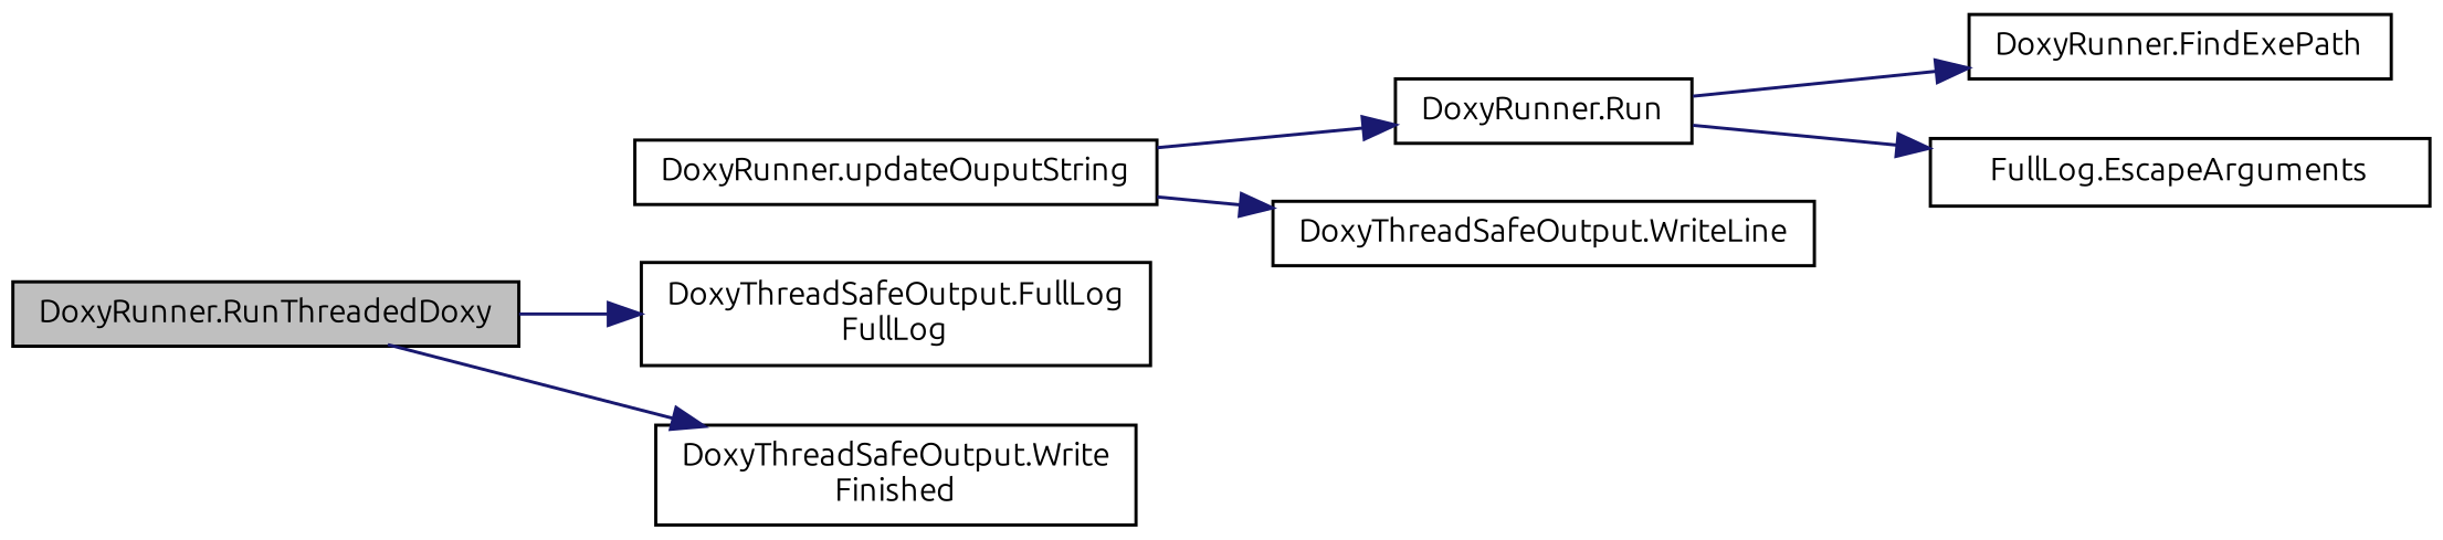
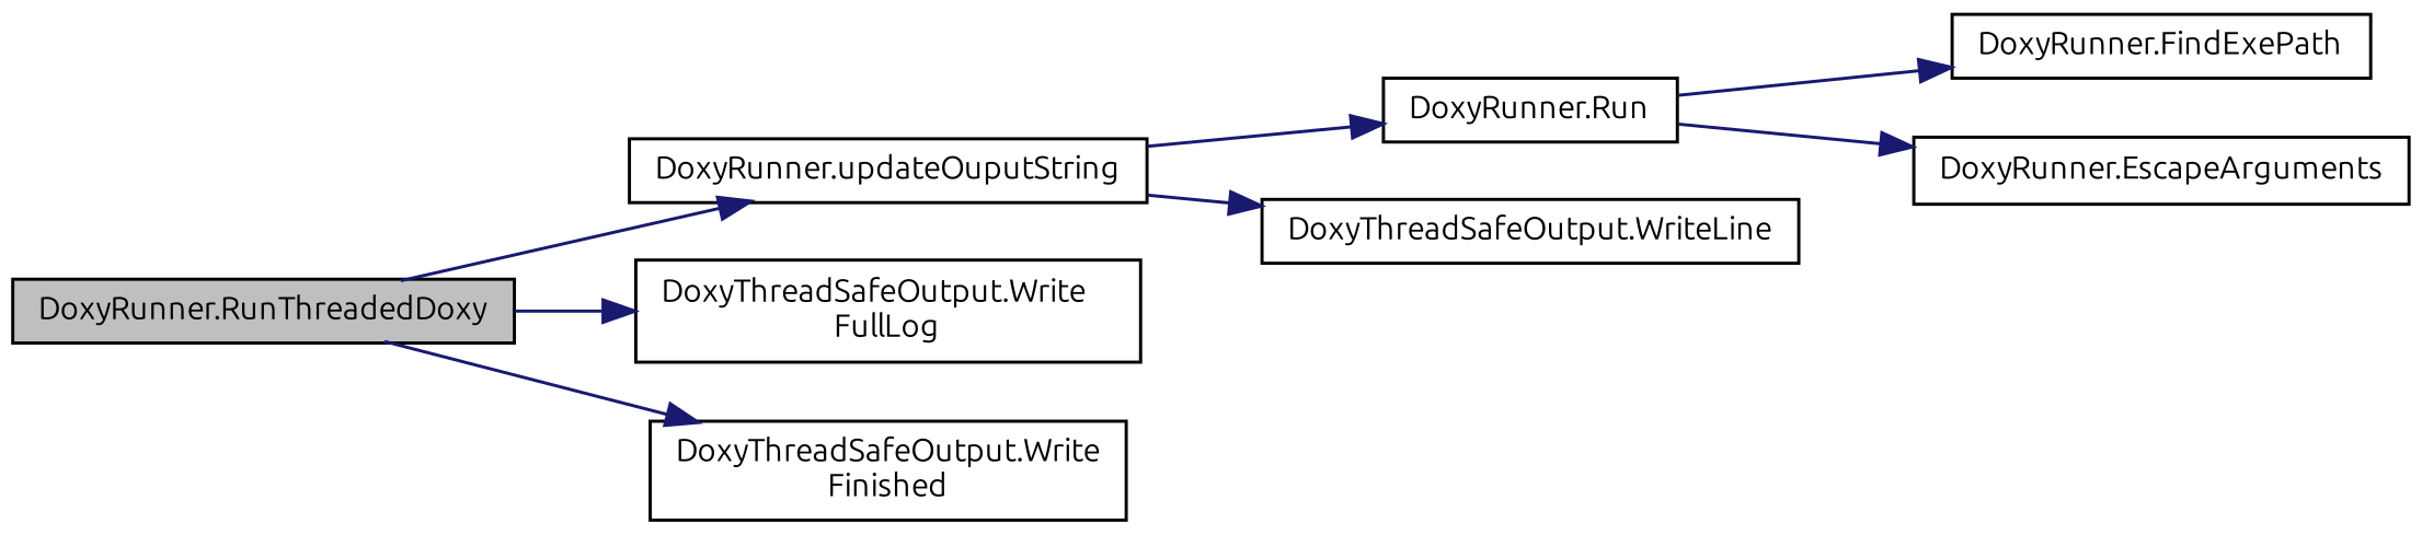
  digraph {
    fontname=Ubuntu
    rankdir=LR
    node [color=black fillcolor=white fontname=Ubuntu fontsize=10 shape=record style=filled]
    edge [color=midnightblue fontname=Ubuntu fontsize=10 labelfontname=Helvetica labelfontsize=10 style=solid]
    n1 [fillcolor=grey75 fontcolor=black height=0.2 label="DoxyRunner.RunThreadedDoxy" width=0.4]
    n2 [height=0.2 label="DoxyRunner.updateOuputString" width=0.4]
-   n3 [height=0.2 label="DoxyThreadSafeOutput.FullLog\lFullLog" width=0.4]
+   n3 [height=0.2 label="DoxyThreadSafeOutput.Write\lFullLog" width=0.4]
    n4 [height=0.2 label="DoxyThreadSafeOutput.Write\lFinished" width=0.4]
    n5 [height=0.2 label="DoxyRunner.Run" width=0.4]
    n6 [height=0.2 label="DoxyThreadSafeOutput.WriteLine" width=0.4]
    n7 [height=0.2 label="DoxyRunner.FindExePath" width=0.4]
-   n8 [height=0.2 label="FullLog.EscapeArguments" width=0.4]
+   n8 [height=0.2 label="DoxyRunner.EscapeArguments" width=0.4]
+   n1 -> n2
    n1 -> n3
    n1 -> n4
    n2 -> n5
    n2 -> n6
    n5 -> n7
    n5 -> n8
  }
